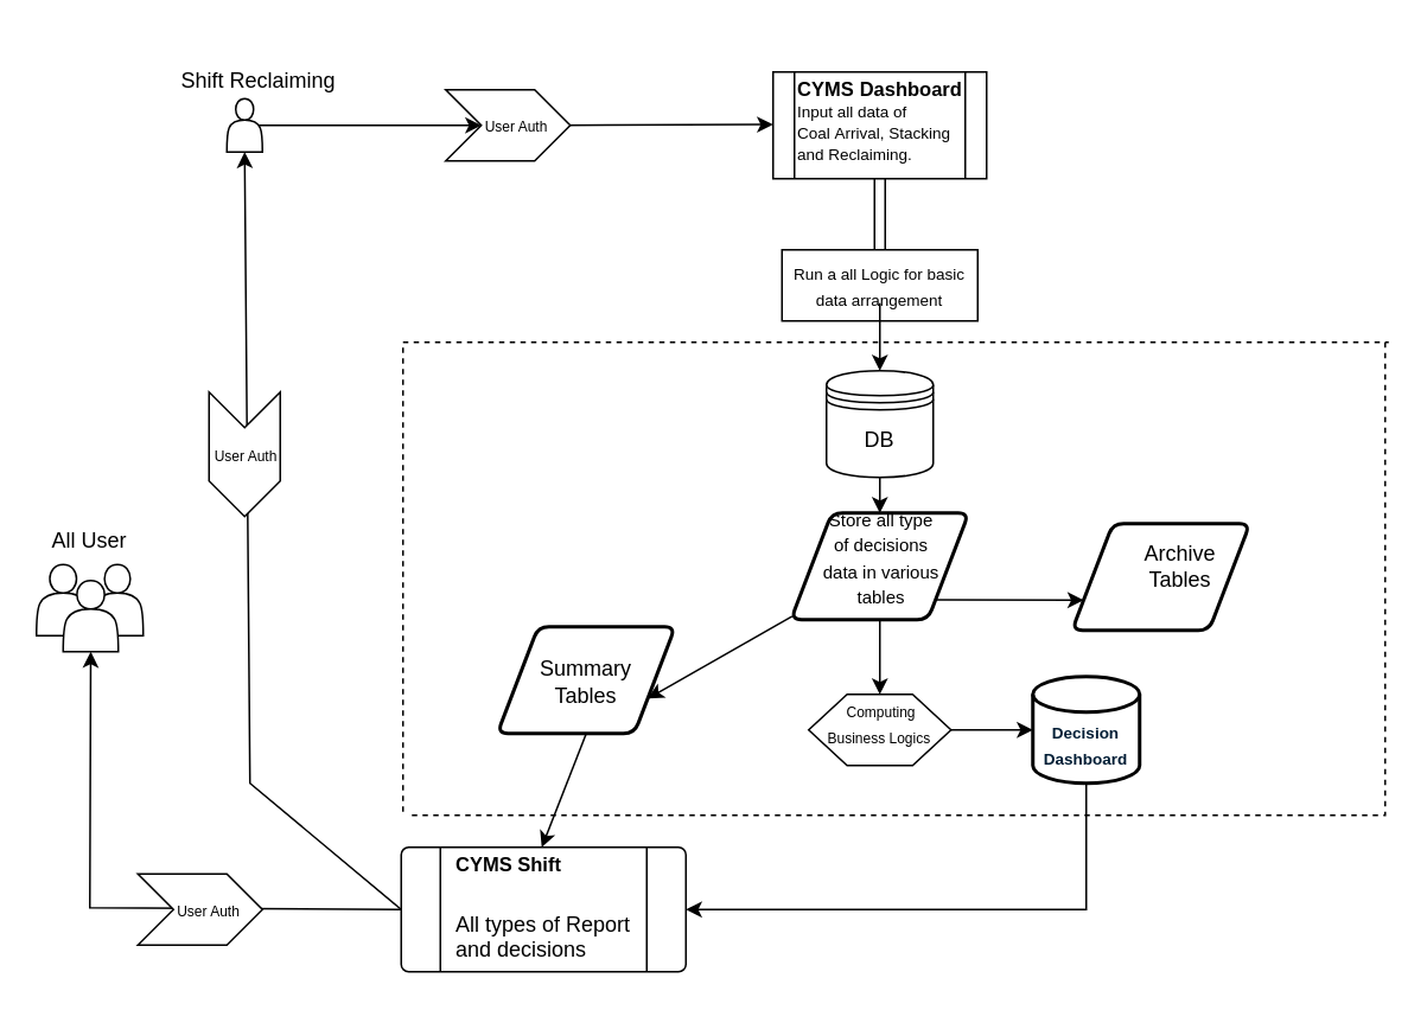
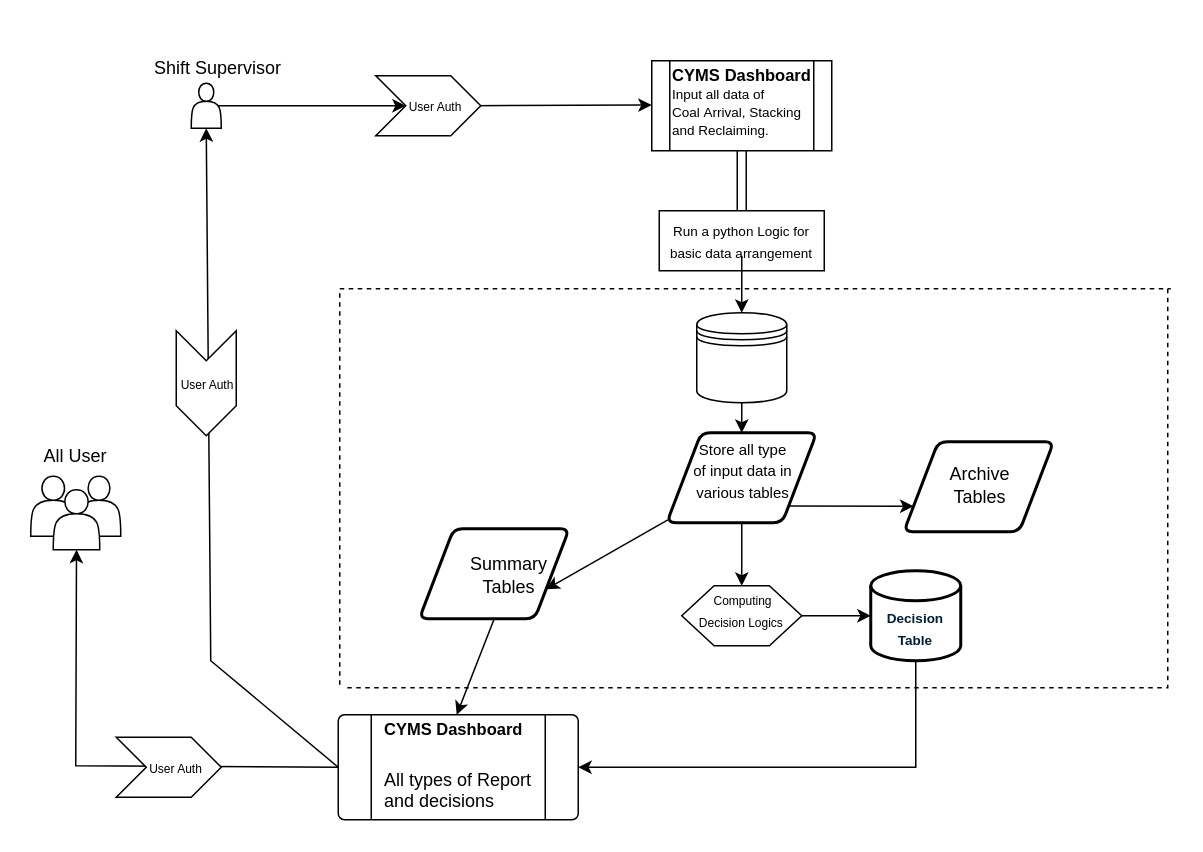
  <mxCell id="0" />
  <mxCell id="1" parent="0" />
  <mxCell id="2" value="" style="shape=process;whiteSpace=wrap;html=1;backgroundOutline=1;" parent="1" vertex="1"><mxGeometry x="434" y="40" width="120" height="60" as="geometry" /></mxCell>
  <mxCell id="3" value="" style="shape=singleArrow;direction=south;whiteSpace=wrap;html=1;" parent="1" vertex="1"><mxGeometry x="484" y="100" width="20" height="70" as="geometry" /></mxCell>
  <mxCell id="4" value="&lt;h5 style=&quot;margin-top: 0px;&quot;&gt;&lt;font style=&quot;&quot;&gt;&lt;font style=&quot;&quot;&gt;&lt;font style=&quot;font-size: 11px;&quot;&gt;CYMS&lt;/font&gt;&lt;span style=&quot;font-size: 12px;&quot;&gt;&amp;nbsp;&lt;/span&gt;&lt;/font&gt;&lt;span style=&quot;background-color: transparent;&quot;&gt;&lt;font style=&quot;font-size: 11px;&quot;&gt;Dashboard&lt;br&gt;&lt;/font&gt;&lt;/span&gt;&lt;/font&gt;&lt;font style=&quot;font-size: 9px; font-weight: normal;&quot;&gt;Input all data of Coal&amp;nbsp;&lt;span style=&quot;background-color: transparent; color: light-dark(rgb(0, 0, 0), rgb(255, 255, 255));&quot;&gt;&lt;span style=&quot;line-height: 115%; font-family: Calibri, sans-serif;&quot;&gt;Arrival,&amp;nbsp;&lt;/span&gt;&lt;/span&gt;&lt;span style=&quot;background-color: transparent; color: light-dark(rgb(0, 0, 0), rgb(255, 255, 255));&quot;&gt;&lt;span style=&quot;line-height: 115%; font-family: Calibri, sans-serif;&quot;&gt;Stacking and&amp;nbsp;&lt;/span&gt;&lt;/span&gt;&lt;span style=&quot;background-color: transparent; color: light-dark(rgb(0, 0, 0), rgb(255, 255, 255));&quot;&gt;&lt;span style=&quot;line-height: 115%; font-family: Calibri, sans-serif;&quot;&gt;Reclaiming.&lt;/span&gt;&lt;/span&gt;&lt;/font&gt;&lt;/h5&gt;" style="text;html=1;whiteSpace=wrap;overflow=hidden;rounded=0;" parent="1" vertex="1"><mxGeometry x="446" y="36" width="100" height="110" as="geometry" /></mxCell>
  <mxCell id="5" value="" style="rounded=0;whiteSpace=wrap;html=1;movable=1;resizable=1;rotatable=1;deletable=1;editable=1;locked=0;connectable=1;" parent="1" vertex="1"><mxGeometry x="439" y="140" width="110" height="40" as="geometry" /></mxCell>
  <mxCell id="6" value="" style="shape=datastore;whiteSpace=wrap;html=1;" parent="1" vertex="1"><mxGeometry x="464" y="208" width="60" height="60" as="geometry" /></mxCell>
  <mxCell id="7" style="edgeStyle=orthogonalEdgeStyle;rounded=0;orthogonalLoop=1;jettySize=auto;html=1;entryX=0.5;entryY=0;entryDx=0;entryDy=0;" parent="1" source="3" target="6" edge="1"><mxGeometry relative="1" as="geometry" /></mxCell>
  <mxCell id="8" value="" style="shape=actor;whiteSpace=wrap;html=1;" parent="1" vertex="1"><mxGeometry x="127" y="55" width="20" height="30" as="geometry" /></mxCell>
  <mxCell id="9" value="" style="edgeStyle=none;orthogonalLoop=1;jettySize=auto;html=1;rounded=0;exitX=0.9;exitY=0.5;exitDx=0;exitDy=0;exitPerimeter=0;" parent="1" source="11" edge="1"><mxGeometry width="100" relative="1" as="geometry"><mxPoint x="334" y="69.5" as="sourcePoint" /><mxPoint x="434" y="69.5" as="targetPoint" /><Array as="points" /></mxGeometry></mxCell>
  <mxCell id="10" value="" style="edgeStyle=none;orthogonalLoop=1;jettySize=auto;html=1;rounded=0;exitX=0.9;exitY=0.5;exitDx=0;exitDy=0;exitPerimeter=0;" parent="1" source="8" target="11" edge="1"><mxGeometry width="100" relative="1" as="geometry"><mxPoint x="69" y="70" as="sourcePoint" /><mxPoint x="241" y="69.5" as="targetPoint" /><Array as="points" /></mxGeometry></mxCell>
  <mxCell id="11" value="" style="shape=step;perimeter=stepPerimeter;whiteSpace=wrap;html=1;fixedSize=1;" parent="1" vertex="1"><mxGeometry x="250" y="50" width="70" height="40" as="geometry" /></mxCell>
  <mxCell id="12" value="&lt;font style=&quot;font-size: 8px;&quot;&gt;User Auth&lt;/font&gt;" style="text;html=1;align=center;verticalAlign=middle;whiteSpace=wrap;rounded=0;" parent="1" vertex="1"><mxGeometry x="270" y="62.5" width="40" height="15" as="geometry" /></mxCell>
- <mxCell id="13" value="&lt;font style=&quot;font-size: 9px;&quot;&gt;Run a all Logic for basic data arrangement&lt;/font&gt;" style="text;html=1;align=center;verticalAlign=middle;whiteSpace=wrap;rounded=0;movable=1;resizable=1;rotatable=1;deletable=1;editable=1;locked=0;connectable=1;" parent="1" vertex="1"><mxGeometry x="439" y="135" width="110" height="50" as="geometry" /></mxCell>
- <mxCell id="14" value="DB" style="text;html=1;align=center;verticalAlign=middle;whiteSpace=wrap;rounded=0;" parent="1" vertex="1"><mxGeometry x="464" y="232" width="60" height="30" as="geometry" /></mxCell>
+ <mxCell id="13" value="&lt;font style=&quot;font-size: 9px;&quot;&gt;Run a python Logic for basic data arrangement&lt;/font&gt;" style="text;html=1;align=center;verticalAlign=middle;whiteSpace=wrap;rounded=0;movable=1;resizable=1;rotatable=1;deletable=1;editable=1;locked=0;connectable=1;" parent="1" vertex="1"><mxGeometry x="439" y="135" width="110" height="50" as="geometry" /></mxCell>
  <mxCell id="15" value="" style="shape=parallelogram;html=1;strokeWidth=2;perimeter=parallelogramPerimeter;whiteSpace=wrap;rounded=1;arcSize=12;size=0.23;" parent="1" vertex="1"><mxGeometry x="279" y="352" width="100" height="60" as="geometry" /></mxCell>
  <mxCell id="16" value="" style="shape=parallelogram;html=1;strokeWidth=2;perimeter=parallelogramPerimeter;whiteSpace=wrap;rounded=1;arcSize=12;size=0.23;" parent="1" vertex="1"><mxGeometry x="444" y="288" width="100" height="60" as="geometry" /></mxCell>
  <mxCell id="17" value="" style="shape=parallelogram;html=1;strokeWidth=2;perimeter=parallelogramPerimeter;whiteSpace=wrap;rounded=1;arcSize=12;size=0.23;" parent="1" vertex="1"><mxGeometry x="602" y="294" width="100" height="60" as="geometry" /></mxCell>
- <mxCell id="18" value="Summary Tables" style="text;html=1;align=center;verticalAlign=middle;whiteSpace=wrap;rounded=0;" parent="1" vertex="1"><mxGeometry x="299" y="368" width="60" height="30" as="geometry" /></mxCell>
+ <mxCell id="18" value="Summary Tables" style="text;html=1;align=center;verticalAlign=middle;whiteSpace=wrap;rounded=0;" parent="1" vertex="1"><mxGeometry x="309" y="368" width="60" height="30" as="geometry" /></mxCell>
  <mxCell id="19" value="" style="endArrow=classic;html=1;rounded=0;exitX=0.5;exitY=1;exitDx=0;exitDy=0;entryX=0.5;entryY=0;entryDx=0;entryDy=0;" parent="1" source="6" target="16" edge="1"><mxGeometry width="50" height="50" relative="1" as="geometry"><mxPoint x="354" y="360" as="sourcePoint" /><mxPoint x="404" y="310" as="targetPoint" /></mxGeometry></mxCell>
  <mxCell id="20" value="" style="edgeStyle=orthogonalEdgeStyle;rounded=0;orthogonalLoop=1;jettySize=auto;html=1;exitX=0.5;exitY=1;exitDx=0;exitDy=0;" edge="1" parent="1" source="16" target="43"><mxGeometry relative="1" as="geometry"><mxPoint x="490" y="360" as="sourcePoint" /></mxGeometry></mxCell>
- <mxCell id="21" value="&lt;font style=&quot;font-size: 10px;&quot;&gt;Store all type of decisions data in various tables&lt;/font&gt;" style="text;html=1;align=center;verticalAlign=middle;whiteSpace=wrap;rounded=0;" parent="1" vertex="1"><mxGeometry x="460" y="288" width="70" height="50" as="geometry" /></mxCell>
+ <mxCell id="21" value="&lt;font style=&quot;font-size: 10px;&quot;&gt;Store all type of input data in various tables&lt;/font&gt;" style="text;html=1;align=center;verticalAlign=middle;whiteSpace=wrap;rounded=0;" parent="1" vertex="1"><mxGeometry x="460" y="288" width="70" height="50" as="geometry" /></mxCell>
  <mxCell id="22" value="" style="endArrow=classic;html=1;rounded=0;entryX=1;entryY=0.75;entryDx=0;entryDy=0;" parent="1" source="16" target="15" edge="1"><mxGeometry width="50" height="50" relative="1" as="geometry"><mxPoint x="504" y="420" as="sourcePoint" /><mxPoint x="387" y="437.6" as="targetPoint" /></mxGeometry></mxCell>
  <mxCell id="23" value="" style="endArrow=classic;html=1;rounded=0;exitX=1;exitY=1;exitDx=0;exitDy=0;entryX=0;entryY=0.75;entryDx=0;entryDy=0;" parent="1" source="16" target="17" edge="1"><mxGeometry width="50" height="50" relative="1" as="geometry"><mxPoint x="531" y="490" as="sourcePoint" /><mxPoint x="581" y="440" as="targetPoint" /></mxGeometry></mxCell>
- <mxCell id="24" value="Archive Tables" style="text;html=1;align=center;verticalAlign=middle;whiteSpace=wrap;rounded=0;" parent="1" vertex="1"><mxGeometry x="633" y="303" width="60" height="30" as="geometry" /></mxCell>
+ <mxCell id="24" value="Archive Tables" style="text;html=1;align=center;verticalAlign=middle;whiteSpace=wrap;rounded=0;" parent="1" vertex="1"><mxGeometry x="623" y="308" width="60" height="30" as="geometry" /></mxCell>
  <mxCell id="25" value="" style="verticalLabelPosition=bottom;verticalAlign=top;html=1;shape=process;whiteSpace=wrap;rounded=1;size=0.14;arcSize=6;" parent="1" vertex="1"><mxGeometry x="225" y="476" width="160" height="70" as="geometry" /></mxCell>
- <mxCell id="26" value="&lt;h1 style=&quot;margin-top: 0px;&quot;&gt;&lt;font style=&quot;font-size: 11px;&quot;&gt;CYMS Shift&lt;/font&gt;&lt;/h1&gt;&lt;p&gt;All types of Report and decisions&lt;/p&gt;" style="text;html=1;whiteSpace=wrap;overflow=hidden;rounded=0;" parent="1" vertex="1"><mxGeometry x="254" y="461" width="111" height="80" as="geometry" /></mxCell>
+ <mxCell id="26" value="&lt;h1 style=&quot;margin-top: 0px;&quot;&gt;&lt;font style=&quot;font-size: 11px;&quot;&gt;CYMS Dashboard&lt;/font&gt;&lt;/h1&gt;&lt;p&gt;All types of Report and decisions&lt;/p&gt;" style="text;html=1;whiteSpace=wrap;overflow=hidden;rounded=0;" parent="1" vertex="1"><mxGeometry x="254" y="461" width="111" height="80" as="geometry" /></mxCell>
  <mxCell id="27" value="" style="endArrow=classic;html=1;rounded=0;exitX=0.5;exitY=1;exitDx=0;exitDy=0;entryX=0.45;entryY=0.188;entryDx=0;entryDy=0;entryPerimeter=0;" parent="1" source="15" target="26" edge="1"><mxGeometry width="50" height="50" relative="1" as="geometry"><mxPoint x="404" y="350" as="sourcePoint" /><mxPoint x="454" y="300" as="targetPoint" /></mxGeometry></mxCell>
  <mxCell id="28" value="" style="shape=actor;whiteSpace=wrap;html=1;" parent="1" vertex="1"><mxGeometry x="20" y="317" width="30" height="40" as="geometry" /></mxCell>
  <mxCell id="29" value="" style="shape=actor;whiteSpace=wrap;html=1;" parent="1" vertex="1"><mxGeometry x="51" y="317" width="29" height="40" as="geometry" /></mxCell>
  <mxCell id="30" value="" style="shape=actor;whiteSpace=wrap;html=1;" parent="1" vertex="1"><mxGeometry x="35" y="326" width="31" height="40" as="geometry" /></mxCell>
  <mxCell id="31" value="" style="endArrow=classic;html=1;rounded=0;exitX=0;exitY=0.5;exitDx=0;exitDy=0;entryX=0.5;entryY=1;entryDx=0;entryDy=0;" parent="1" source="25" target="30" edge="1"><mxGeometry width="50" height="50" relative="1" as="geometry"><mxPoint x="310" y="280" as="sourcePoint" /><mxPoint x="360" y="230" as="targetPoint" /><Array as="points"><mxPoint x="50" y="510" /></Array></mxGeometry></mxCell>
  <mxCell id="32" value="" style="endArrow=classic;html=1;rounded=0;exitX=0;exitY=0.5;exitDx=0;exitDy=0;entryX=0.5;entryY=1;entryDx=0;entryDy=0;" parent="1" source="25" target="8" edge="1"><mxGeometry width="50" height="50" relative="1" as="geometry"><mxPoint x="310" y="280" as="sourcePoint" /><mxPoint x="360" y="230" as="targetPoint" /><Array as="points"><mxPoint x="140" y="440" /></Array></mxGeometry></mxCell>
- <mxCell id="33" value="Shift Reclaiming" style="text;html=1;align=center;verticalAlign=middle;whiteSpace=wrap;rounded=0;" parent="1" vertex="1"><mxGeometry x="100" y="20" width="90" height="50" as="geometry" /></mxCell>
+ <mxCell id="33" value="Shift Supervisor" style="text;html=1;align=center;verticalAlign=middle;whiteSpace=wrap;rounded=0;" parent="1" vertex="1"><mxGeometry x="100" y="20" width="90" height="50" as="geometry" /></mxCell>
  <mxCell id="34" value="All User" style="text;html=1;align=center;verticalAlign=middle;whiteSpace=wrap;rounded=0;" parent="1" vertex="1"><mxGeometry x="20" y="289" width="60" height="30" as="geometry" /></mxCell>
  <mxCell id="35" value="" style="shape=step;perimeter=stepPerimeter;whiteSpace=wrap;html=1;fixedSize=1;" parent="1" vertex="1"><mxGeometry x="77" y="491" width="70" height="40" as="geometry" /></mxCell>
  <mxCell id="36" value="&lt;font style=&quot;font-size: 8px;&quot;&gt;User Auth&lt;/font&gt;" style="text;html=1;align=center;verticalAlign=middle;whiteSpace=wrap;rounded=0;" parent="1" vertex="1"><mxGeometry x="97" y="503.5" width="40" height="15" as="geometry" /></mxCell>
  <mxCell id="37" value="" style="shape=step;perimeter=stepPerimeter;whiteSpace=wrap;html=1;fixedSize=1;rotation=90;" parent="1" vertex="1"><mxGeometry x="102" y="235" width="70" height="40" as="geometry" /></mxCell>
  <mxCell id="38" value="&lt;font style=&quot;font-size: 8px;&quot;&gt;User Auth&lt;/font&gt;" style="text;html=1;align=center;verticalAlign=middle;whiteSpace=wrap;rounded=0;" parent="1" vertex="1"><mxGeometry x="118" y="247.5" width="40" height="15" as="geometry" /></mxCell>
  <mxCell id="39" value="" style="endArrow=none;dashed=1;html=1;rounded=0;" parent="1" edge="1"><mxGeometry width="50" height="50" relative="1" as="geometry"><mxPoint x="226" y="456" as="sourcePoint" /><mxPoint x="780" y="192" as="targetPoint" /><Array as="points"><mxPoint x="226" y="192" /></Array></mxGeometry></mxCell>
  <mxCell id="40" value="" style="endArrow=none;dashed=1;html=1;rounded=0;" parent="1" edge="1"><mxGeometry width="50" height="50" relative="1" as="geometry"><mxPoint x="231" y="458" as="sourcePoint" /><mxPoint x="778" y="191" as="targetPoint" /><Array as="points"><mxPoint x="778" y="458" /></Array></mxGeometry></mxCell>
  <mxCell id="41" value="" style="strokeWidth=2;html=1;shape=mxgraph.flowchart.database;whiteSpace=wrap;" vertex="1" parent="1"><mxGeometry x="580" y="380" width="60" height="60" as="geometry" /></mxCell>
  <mxCell id="42" value="" style="edgeStyle=orthogonalEdgeStyle;rounded=0;orthogonalLoop=1;jettySize=auto;html=1;" edge="1" parent="1" source="43" target="41"><mxGeometry relative="1" as="geometry" /></mxCell>
  <mxCell id="43" value="" style="verticalLabelPosition=bottom;verticalAlign=top;html=1;shape=hexagon;perimeter=hexagonPerimeter2;arcSize=6;size=0.27;" vertex="1" parent="1"><mxGeometry x="454" y="390" width="80" height="40" as="geometry" /></mxCell>
- <mxCell id="44" value="&lt;font style=&quot;font-size: 8px;&quot;&gt;Computing Business Logics&amp;nbsp;&lt;/font&gt;" style="text;html=1;align=center;verticalAlign=middle;whiteSpace=wrap;rounded=0;" vertex="1" parent="1"><mxGeometry x="462" y="395" width="66" height="21.5" as="geometry" /></mxCell>
- <mxCell id="45" value="&lt;span style=&quot;color: rgb(0, 29, 53); font-family: &amp;quot;Google Sans&amp;quot;, Arial, sans-serif; text-align: start; background-color: rgb(255, 255, 255);&quot;&gt;&lt;font style=&quot;font-size: 9px;&quot;&gt;&lt;b&gt;Decision Dashboard&lt;/b&gt;&lt;/font&gt;&lt;/span&gt;" style="text;html=1;align=center;verticalAlign=middle;whiteSpace=wrap;rounded=0;" vertex="1" parent="1"><mxGeometry x="580" y="403" width="60" height="30" as="geometry" /></mxCell>
+ <mxCell id="44" value="&lt;font style=&quot;font-size: 8px;&quot;&gt;Computing Decision Logics&amp;nbsp;&lt;/font&gt;" style="text;html=1;align=center;verticalAlign=middle;whiteSpace=wrap;rounded=0;" vertex="1" parent="1"><mxGeometry x="462" y="395" width="66" height="21.5" as="geometry" /></mxCell>
+ <mxCell id="45" value="&lt;span style=&quot;color: rgb(0, 29, 53); font-family: &amp;quot;Google Sans&amp;quot;, Arial, sans-serif; text-align: start; background-color: rgb(255, 255, 255);&quot;&gt;&lt;font style=&quot;font-size: 9px;&quot;&gt;&lt;b&gt;Decision Table&lt;/b&gt;&lt;/font&gt;&lt;/span&gt;" style="text;html=1;align=center;verticalAlign=middle;whiteSpace=wrap;rounded=0;" vertex="1" parent="1"><mxGeometry x="580" y="403" width="60" height="30" as="geometry" /></mxCell>
  <mxCell id="46" value="" style="endArrow=classic;html=1;rounded=0;exitX=0.5;exitY=1;exitDx=0;exitDy=0;exitPerimeter=0;entryX=1;entryY=0.5;entryDx=0;entryDy=0;" edge="1" parent="1" source="41" target="25"><mxGeometry width="50" height="50" relative="1" as="geometry"><mxPoint x="350" y="440" as="sourcePoint" /><mxPoint x="400" y="390" as="targetPoint" /><Array as="points"><mxPoint x="610" y="511" /></Array></mxGeometry></mxCell>
